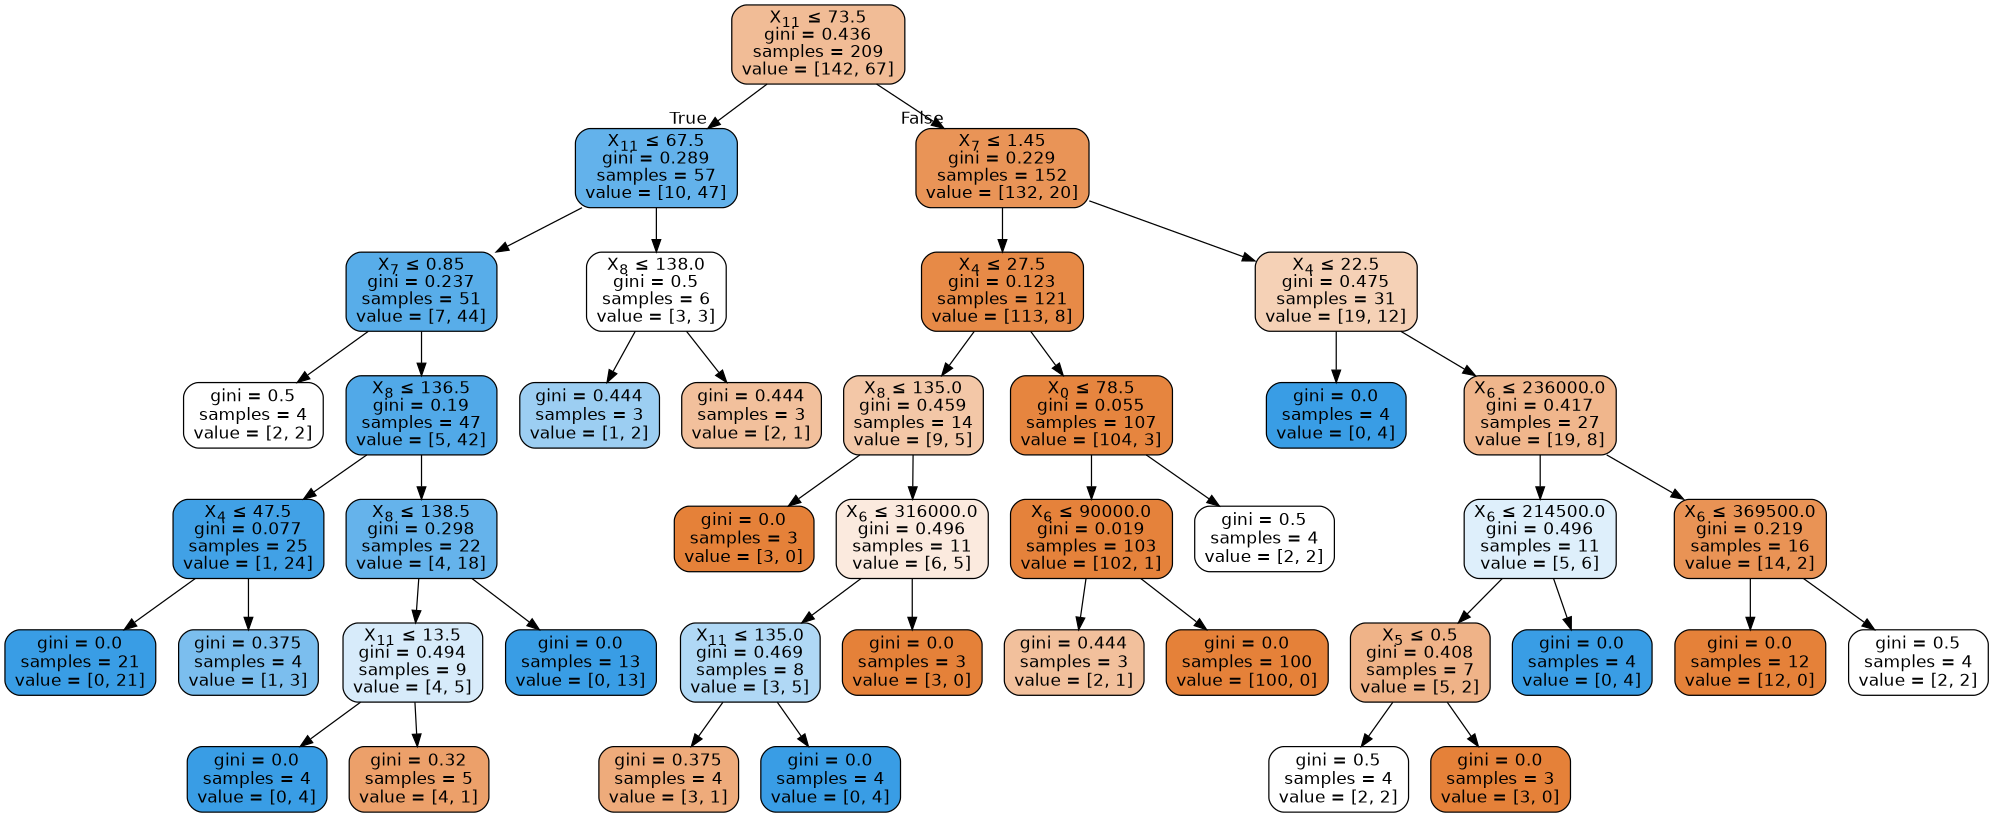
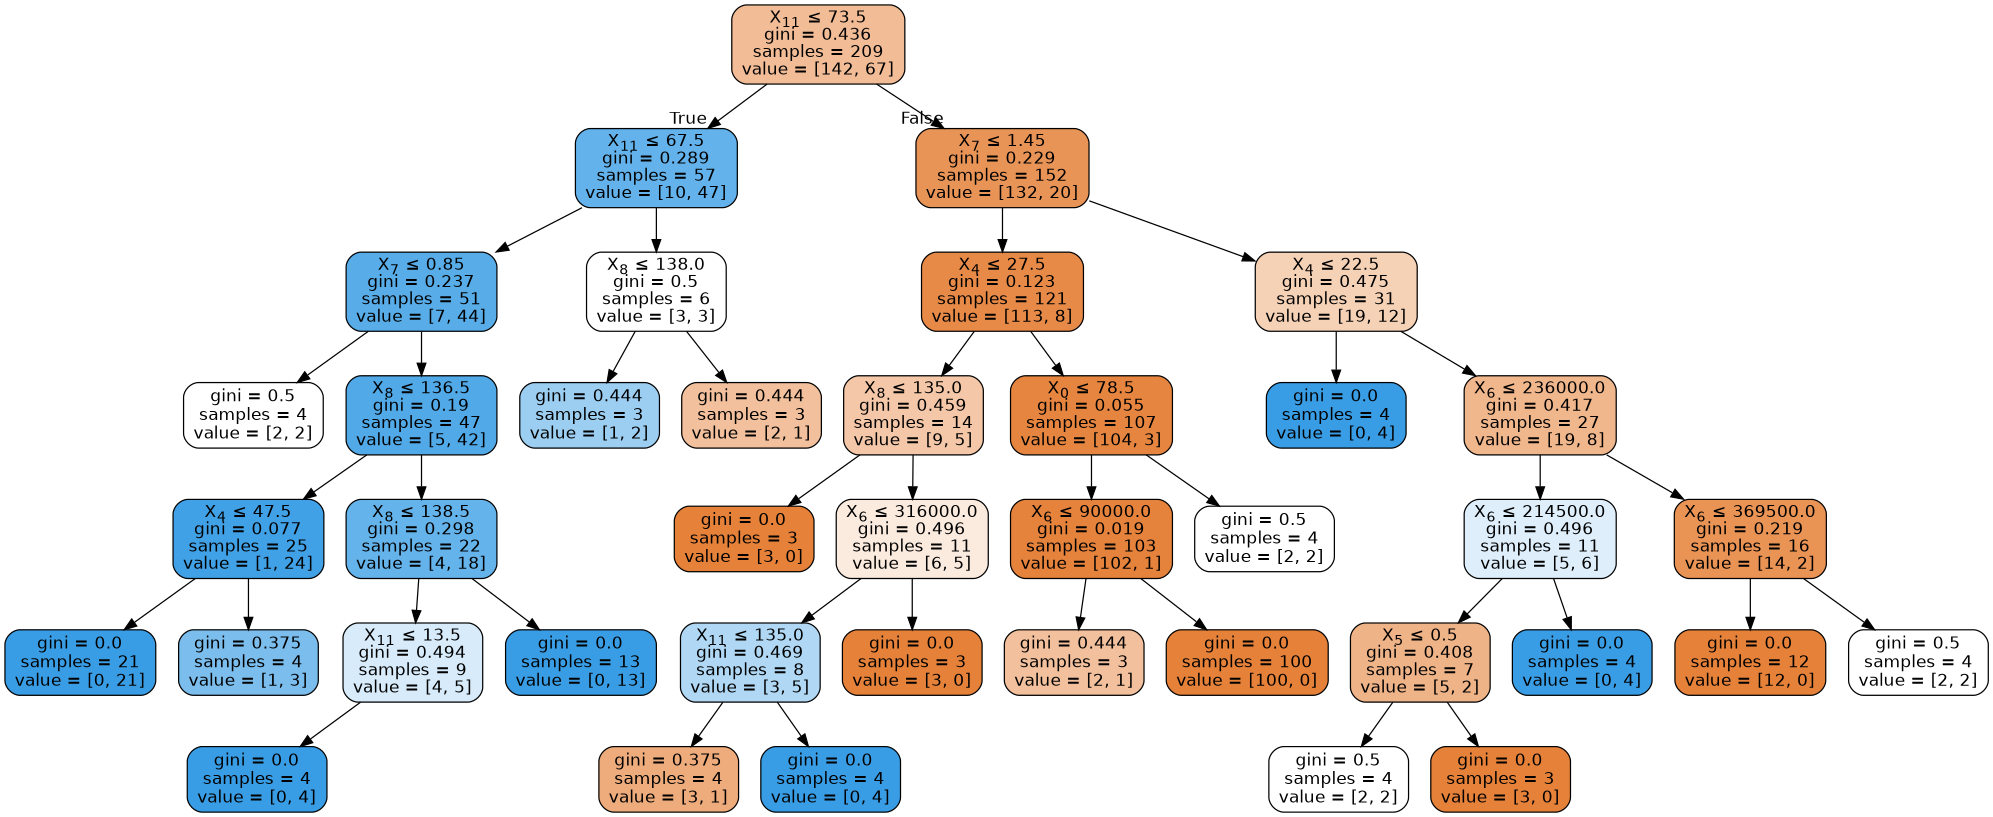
  digraph {
    node [color=black fillcolor="#399de5" fontname=helvetica shape=box style="filled, rounded"]
    edge [fontname=helvetica]
    n1 [fillcolor="#f1bc96" label=<X<SUB>11</SUB> &le; 73.5<br/>gini = 0.436<br/>samples = 209<br/>value = [142, 67]>]
    n2 [fillcolor="#63b2eb" label=<X<SUB>11</SUB> &le; 67.5<br/>gini = 0.289<br/>samples = 57<br/>value = [10, 47]>]
    n3 [fillcolor="#e99457" label=<X<SUB>7</SUB> &le; 1.45<br/>gini = 0.229<br/>samples = 152<br/>value = [132, 20]>]
    n4 [fillcolor="#58ade9" label=<X<SUB>7</SUB> &le; 0.85<br/>gini = 0.237<br/>samples = 51<br/>value = [7, 44]>]
    n5 [fillcolor="#ffffff" label=<X<SUB>8</SUB> &le; 138.0<br/>gini = 0.5<br/>samples = 6<br/>value = [3, 3]>]
    n6 [fillcolor="#ffffff" label=<gini = 0.5<br/>samples = 4<br/>value = [2, 2]>]
    n7 [fillcolor="#51a9e8" label=<X<SUB>8</SUB> &le; 136.5<br/>gini = 0.19<br/>samples = 47<br/>value = [5, 42]>]
    n8 [fillcolor="#41a1e6" label=<X<SUB>4</SUB> &le; 47.5<br/>gini = 0.077<br/>samples = 25<br/>value = [1, 24]>]
    n9 [fillcolor="#65b3eb" label=<X<SUB>8</SUB> &le; 138.5<br/>gini = 0.298<br/>samples = 22<br/>value = [4, 18]>]
    n10 [label=<gini = 0.0<br/>samples = 21<br/>value = [0, 21]>]
    n11 [fillcolor="#7bbeee" label=<gini = 0.375<br/>samples = 4<br/>value = [1, 3]>]
    n12 [fillcolor="#d7ebfa" label=<X<SUB>11</SUB> &le; 13.5<br/>gini = 0.494<br/>samples = 9<br/>value = [4, 5]>]
    n13 [label=<gini = 0.0<br/>samples = 13<br/>value = [0, 13]>]
    n14 [label=<gini = 0.0<br/>samples = 4<br/>value = [0, 4]>]
-   n15 [fillcolor="#eca06a" label=<gini = 0.32<br/>samples = 5<br/>value = [4, 1]>]
    n16 [fillcolor="#9ccef2" label=<gini = 0.444<br/>samples = 3<br/>value = [1, 2]>]
    n17 [fillcolor="#f2c09c" label=<gini = 0.444<br/>samples = 3<br/>value = [2, 1]>]
    n18 [fillcolor="#e78a47" label=<X<SUB>4</SUB> &le; 27.5<br/>gini = 0.123<br/>samples = 121<br/>value = [113, 8]>]
    n19 [fillcolor="#f5d1b6" label=<X<SUB>4</SUB> &le; 22.5<br/>gini = 0.475<br/>samples = 31<br/>value = [19, 12]>]
    n20 [fillcolor="#f3c7a7" label=<X<SUB>8</SUB> &le; 135.0<br/>gini = 0.459<br/>samples = 14<br/>value = [9, 5]>]
    n21 [fillcolor="#e6853f" label=<X<SUB>0</SUB> &le; 78.5<br/>gini = 0.055<br/>samples = 107<br/>value = [104, 3]>]
    n22 [fillcolor="#e58139" label=<gini = 0.0<br/>samples = 3<br/>value = [3, 0]>]
    n23 [fillcolor="#fbeade" label=<X<SUB>6</SUB> &le; 316000.0<br/>gini = 0.496<br/>samples = 11<br/>value = [6, 5]>]
    n24 [fillcolor="#b0d8f5" label=<X<SUB>11</SUB> &le; 135.0<br/>gini = 0.469<br/>samples = 8<br/>value = [3, 5]>]
    n25 [fillcolor="#e58139" label=<gini = 0.0<br/>samples = 3<br/>value = [3, 0]>]
    n26 [fillcolor="#eeab7b" label=<gini = 0.375<br/>samples = 4<br/>value = [3, 1]>]
    n27 [label=<gini = 0.0<br/>samples = 4<br/>value = [0, 4]>]
    n28 [fillcolor="#e5823b" label=<X<SUB>6</SUB> &le; 90000.0<br/>gini = 0.019<br/>samples = 103<br/>value = [102, 1]>]
    n29 [fillcolor="#ffffff" label=<gini = 0.5<br/>samples = 4<br/>value = [2, 2]>]
    n30 [fillcolor="#f2c09c" label=<gini = 0.444<br/>samples = 3<br/>value = [2, 1]>]
    n31 [fillcolor="#e58139" label=<gini = 0.0<br/>samples = 100<br/>value = [100, 0]>]
    n32 [label=<gini = 0.0<br/>samples = 4<br/>value = [0, 4]>]
    n33 [fillcolor="#f0b68c" label=<X<SUB>6</SUB> &le; 236000.0<br/>gini = 0.417<br/>samples = 27<br/>value = [19, 8]>]
    n34 [fillcolor="#deeffb" label=<X<SUB>6</SUB> &le; 214500.0<br/>gini = 0.496<br/>samples = 11<br/>value = [5, 6]>]
    n35 [fillcolor="#e99355" label=<X<SUB>6</SUB> &le; 369500.0<br/>gini = 0.219<br/>samples = 16<br/>value = [14, 2]>]
    n36 [fillcolor="#efb388" label=<X<SUB>5</SUB> &le; 0.5<br/>gini = 0.408<br/>samples = 7<br/>value = [5, 2]>]
    n37 [label=<gini = 0.0<br/>samples = 4<br/>value = [0, 4]>]
    n38 [fillcolor="#ffffff" label=<gini = 0.5<br/>samples = 4<br/>value = [2, 2]>]
    n39 [fillcolor="#e58139" label=<gini = 0.0<br/>samples = 3<br/>value = [3, 0]>]
    n40 [fillcolor="#e58139" label=<gini = 0.0<br/>samples = 12<br/>value = [12, 0]>]
    n41 [fillcolor="#ffffff" label=<gini = 0.5<br/>samples = 4<br/>value = [2, 2]>]
    n1 -> n2 [headlabel=True labelangle=45 labeldistance=2.5]
    n1 -> n3 [headlabel=False labelangle=-45 labeldistance=2.5]
    n2 -> n4
    n2 -> n5
    n3 -> n18
    n3 -> n19
    n4 -> n6
    n4 -> n7
    n5 -> n16
    n5 -> n17
    n7 -> n8
    n7 -> n9
    n8 -> n10
    n8 -> n11
    n9 -> n12
    n9 -> n13
    n12 -> n14
-   n12 -> n15
    n18 -> n20
    n18 -> n21
    n19 -> n32
    n19 -> n33
    n20 -> n22
    n20 -> n23
    n21 -> n28
    n21 -> n29
    n23 -> n24
    n23 -> n25
    n24 -> n26
    n24 -> n27
    n28 -> n30
    n28 -> n31
    n33 -> n34
    n33 -> n35
    n34 -> n36
    n34 -> n37
    n35 -> n40
    n35 -> n41
    n36 -> n38
    n36 -> n39
  }
